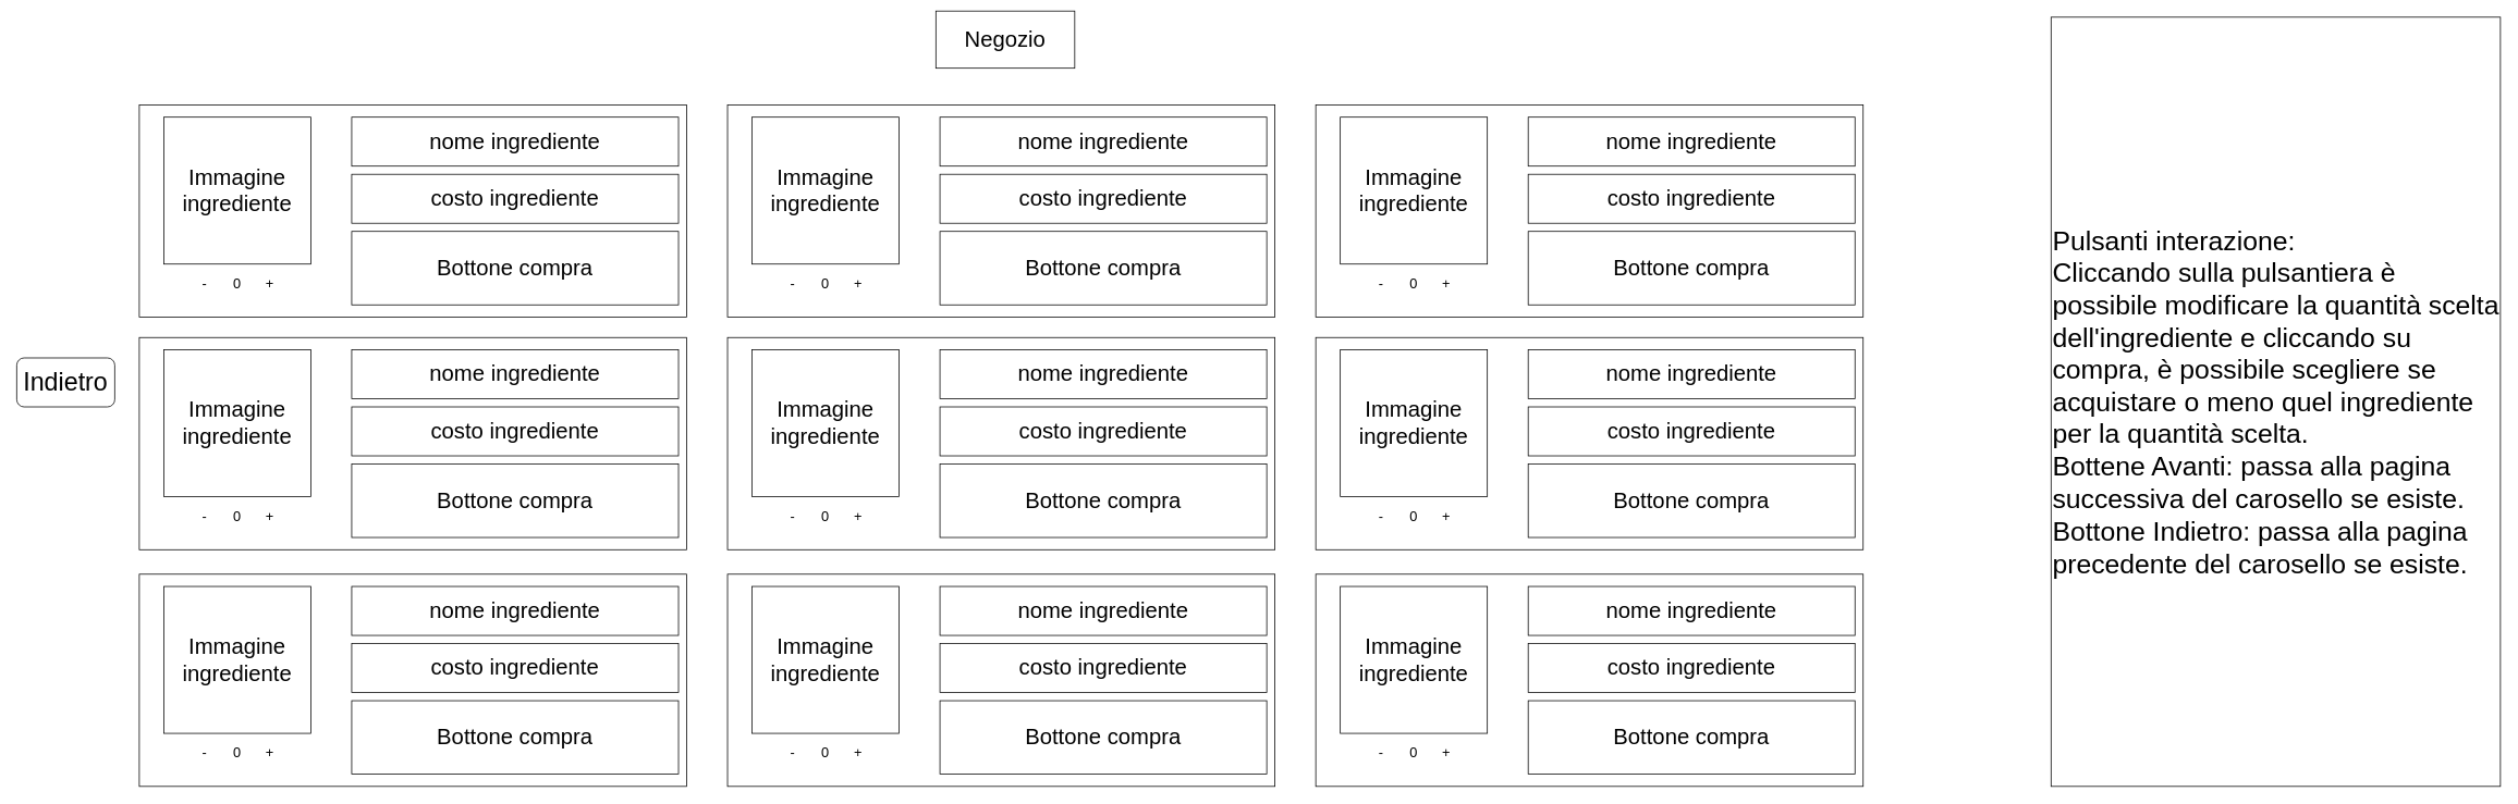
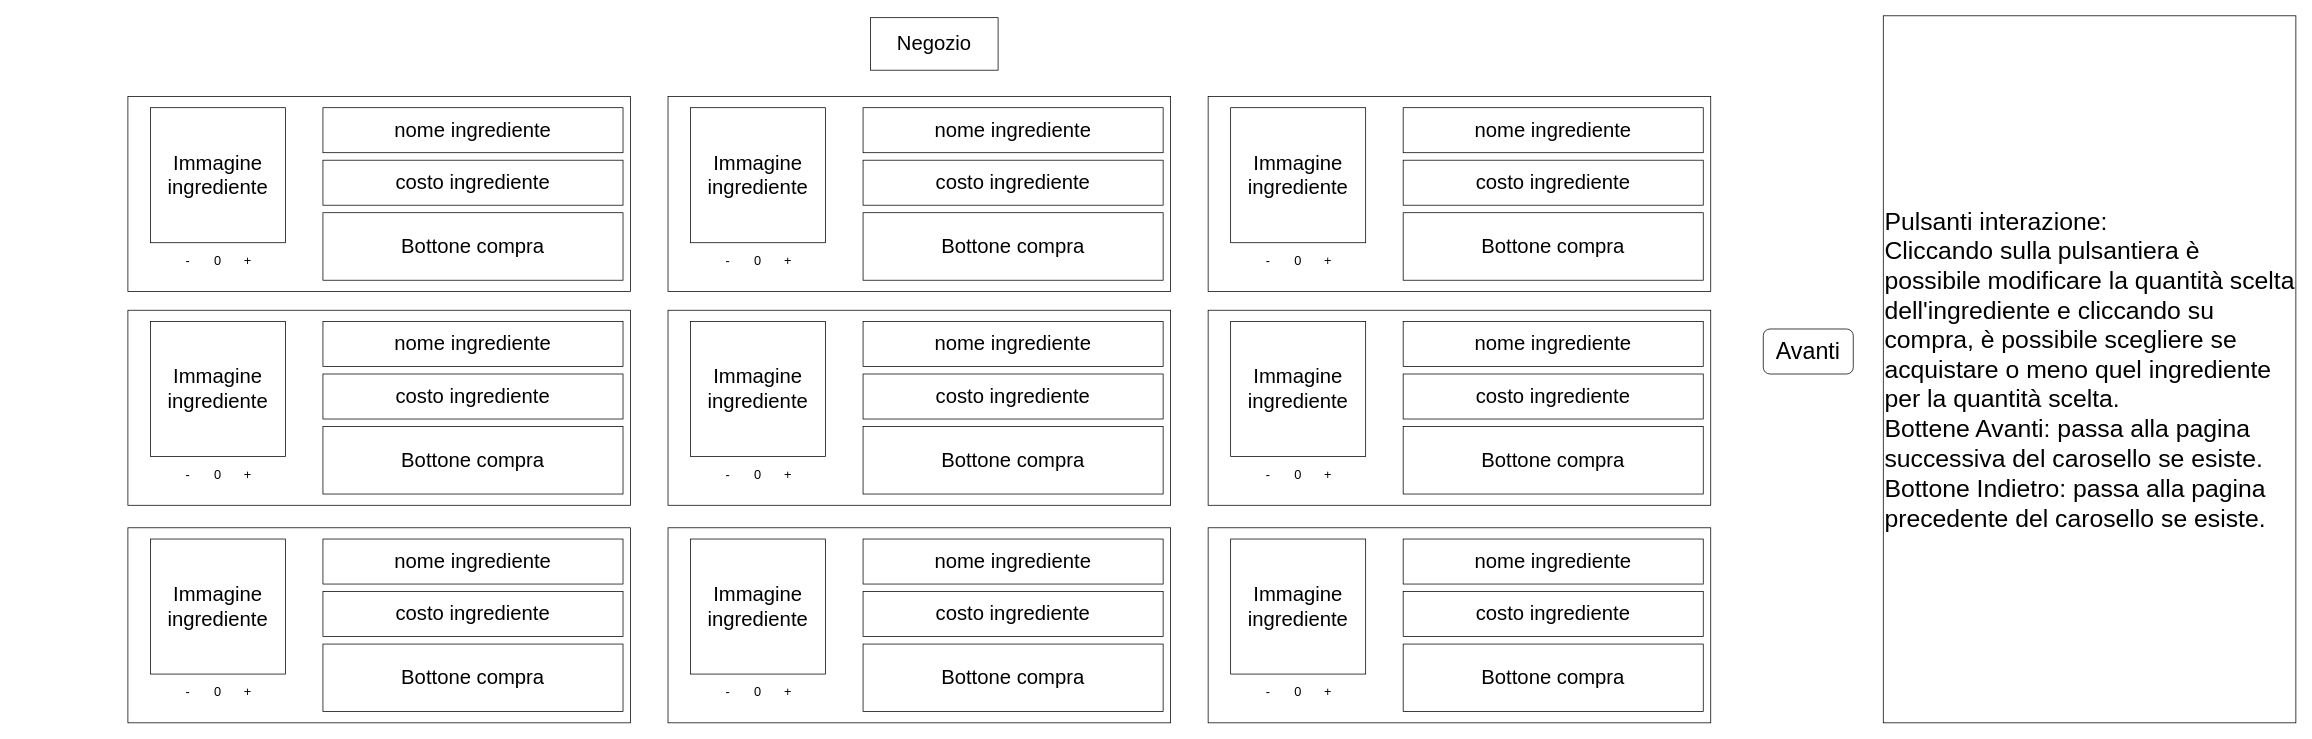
  <mxCell id="0" />
  <mxCell id="1" parent="0" />
- <mxCell id="2" value="Negozio" style="rounded=0;whiteSpace=wrap;html=1;fontSize=27;" parent="1" vertex="1"><mxGeometry x="1145" y="13" width="170" height="70" as="geometry" /></mxCell>
+ <mxCell id="2" value="Negozio" style="rounded=0;whiteSpace=wrap;html=1;fontSize=27;" parent="1" vertex="1"><mxGeometry x="1160" y="23" width="170" height="70" as="geometry" /></mxCell>
  <mxCell id="3" value="&lt;font style=&quot;font-size: 33px;&quot;&gt;Pulsanti interazione:&lt;br&gt;Cliccando sulla pulsantiera è possibile modificare la quantità scelta dell'ingrediente e cliccando su compra, è possibile scegliere se acquistare o meno quel ingrediente per la quantità scelta.&lt;br&gt;Bottene Avanti: passa alla pagina successiva del carosello se esiste.&lt;br&gt;Bottone Indietro: passa alla pagina precedente del carosello se esiste.&lt;br&gt;&lt;/font&gt;" style="rounded=0;whiteSpace=wrap;html=1;fontSize=27;align=left;" parent="1" vertex="1"><mxGeometry x="2510" y="20.5" width="550" height="942.5" as="geometry" /></mxCell>
  <mxCell id="4" value="" style="whiteSpace=wrap;html=1;" parent="1" vertex="1"><mxGeometry x="170" y="128" width="670" height="260" as="geometry" /></mxCell>
  <mxCell id="5" value="costo ingrediente" style="rounded=0;whiteSpace=wrap;html=1;fontSize=27;" parent="1" vertex="1"><mxGeometry x="430" y="213" width="400" height="60" as="geometry" /></mxCell>
  <mxCell id="6" value="Bottone compra" style="rounded=0;whiteSpace=wrap;html=1;fontSize=27;" parent="1" vertex="1"><mxGeometry x="430" y="283" width="400" height="90" as="geometry" /></mxCell>
  <mxCell id="7" value="Immagine ingrediente" style="rounded=0;whiteSpace=wrap;html=1;fontSize=27;" parent="1" vertex="1"><mxGeometry x="200" y="143" width="180" height="180" as="geometry" /></mxCell>
  <mxCell id="8" value="nome ingrediente" style="rounded=0;whiteSpace=wrap;html=1;fontSize=27;" parent="1" vertex="1"><mxGeometry x="430" y="143" width="400" height="60" as="geometry" /></mxCell>
  <mxCell id="9" value="&lt;font style=&quot;font-size: 17px;&quot;&gt;0&lt;/font&gt;" style="text;html=1;strokeColor=none;fillColor=none;align=center;verticalAlign=middle;whiteSpace=wrap;rounded=0;" parent="1" vertex="1"><mxGeometry x="260" y="333" width="60" height="30" as="geometry" /></mxCell>
  <mxCell id="10" value="&lt;font style=&quot;font-size: 17px;&quot;&gt;+&lt;/font&gt;" style="text;html=1;strokeColor=none;fillColor=none;align=center;verticalAlign=middle;whiteSpace=wrap;rounded=0;" parent="1" vertex="1"><mxGeometry x="300" y="333" width="60" height="30" as="geometry" /></mxCell>
  <mxCell id="11" value="&lt;font style=&quot;font-size: 17px;&quot;&gt;-&lt;/font&gt;" style="text;html=1;strokeColor=none;fillColor=none;align=center;verticalAlign=middle;whiteSpace=wrap;rounded=0;" parent="1" vertex="1"><mxGeometry x="220" y="333" width="60" height="30" as="geometry" /></mxCell>
  <mxCell id="12" value="" style="whiteSpace=wrap;html=1;" parent="1" vertex="1"><mxGeometry x="170" y="413" width="670" height="260" as="geometry" /></mxCell>
  <mxCell id="13" value="costo ingrediente" style="rounded=0;whiteSpace=wrap;html=1;fontSize=27;" parent="1" vertex="1"><mxGeometry x="430" y="498" width="400" height="60" as="geometry" /></mxCell>
  <mxCell id="14" value="Bottone compra" style="rounded=0;whiteSpace=wrap;html=1;fontSize=27;" parent="1" vertex="1"><mxGeometry x="430" y="568" width="400" height="90" as="geometry" /></mxCell>
  <mxCell id="15" value="Immagine ingrediente" style="rounded=0;whiteSpace=wrap;html=1;fontSize=27;" parent="1" vertex="1"><mxGeometry x="200" y="428" width="180" height="180" as="geometry" /></mxCell>
  <mxCell id="16" value="nome ingrediente" style="rounded=0;whiteSpace=wrap;html=1;fontSize=27;" parent="1" vertex="1"><mxGeometry x="430" y="428" width="400" height="60" as="geometry" /></mxCell>
  <mxCell id="17" value="&lt;font style=&quot;font-size: 17px;&quot;&gt;0&lt;/font&gt;" style="text;html=1;strokeColor=none;fillColor=none;align=center;verticalAlign=middle;whiteSpace=wrap;rounded=0;" parent="1" vertex="1"><mxGeometry x="260" y="618" width="60" height="30" as="geometry" /></mxCell>
  <mxCell id="18" value="&lt;font style=&quot;font-size: 17px;&quot;&gt;+&lt;/font&gt;" style="text;html=1;strokeColor=none;fillColor=none;align=center;verticalAlign=middle;whiteSpace=wrap;rounded=0;" parent="1" vertex="1"><mxGeometry x="300" y="618" width="60" height="30" as="geometry" /></mxCell>
  <mxCell id="19" value="&lt;font style=&quot;font-size: 17px;&quot;&gt;-&lt;/font&gt;" style="text;html=1;strokeColor=none;fillColor=none;align=center;verticalAlign=middle;whiteSpace=wrap;rounded=0;" parent="1" vertex="1"><mxGeometry x="220" y="618" width="60" height="30" as="geometry" /></mxCell>
  <mxCell id="20" value="" style="whiteSpace=wrap;html=1;" vertex="1" parent="1"><mxGeometry x="170" y="703" width="670" height="260" as="geometry" /></mxCell>
  <mxCell id="21" value="costo ingrediente" style="rounded=0;whiteSpace=wrap;html=1;fontSize=27;" vertex="1" parent="1"><mxGeometry x="430" y="788" width="400" height="60" as="geometry" /></mxCell>
  <mxCell id="22" value="Bottone compra" style="rounded=0;whiteSpace=wrap;html=1;fontSize=27;" vertex="1" parent="1"><mxGeometry x="430" y="858" width="400" height="90" as="geometry" /></mxCell>
  <mxCell id="23" value="Immagine ingrediente" style="rounded=0;whiteSpace=wrap;html=1;fontSize=27;" vertex="1" parent="1"><mxGeometry x="200" y="718" width="180" height="180" as="geometry" /></mxCell>
  <mxCell id="24" value="nome ingrediente" style="rounded=0;whiteSpace=wrap;html=1;fontSize=27;" vertex="1" parent="1"><mxGeometry x="430" y="718" width="400" height="60" as="geometry" /></mxCell>
  <mxCell id="25" value="&lt;font style=&quot;font-size: 17px;&quot;&gt;0&lt;/font&gt;" style="text;html=1;strokeColor=none;fillColor=none;align=center;verticalAlign=middle;whiteSpace=wrap;rounded=0;" vertex="1" parent="1"><mxGeometry x="260" y="908" width="60" height="30" as="geometry" /></mxCell>
  <mxCell id="26" value="&lt;font style=&quot;font-size: 17px;&quot;&gt;+&lt;/font&gt;" style="text;html=1;strokeColor=none;fillColor=none;align=center;verticalAlign=middle;whiteSpace=wrap;rounded=0;" vertex="1" parent="1"><mxGeometry x="300" y="908" width="60" height="30" as="geometry" /></mxCell>
  <mxCell id="27" value="&lt;font style=&quot;font-size: 17px;&quot;&gt;-&lt;/font&gt;" style="text;html=1;strokeColor=none;fillColor=none;align=center;verticalAlign=middle;whiteSpace=wrap;rounded=0;" vertex="1" parent="1"><mxGeometry x="220" y="908" width="60" height="30" as="geometry" /></mxCell>
  <mxCell id="28" value="" style="whiteSpace=wrap;html=1;" vertex="1" parent="1"><mxGeometry x="890" y="128" width="670" height="260" as="geometry" /></mxCell>
  <mxCell id="29" value="costo ingrediente" style="rounded=0;whiteSpace=wrap;html=1;fontSize=27;" vertex="1" parent="1"><mxGeometry x="1150" y="213" width="400" height="60" as="geometry" /></mxCell>
  <mxCell id="30" value="Bottone compra" style="rounded=0;whiteSpace=wrap;html=1;fontSize=27;" vertex="1" parent="1"><mxGeometry x="1150" y="283" width="400" height="90" as="geometry" /></mxCell>
  <mxCell id="31" value="Immagine ingrediente" style="rounded=0;whiteSpace=wrap;html=1;fontSize=27;" vertex="1" parent="1"><mxGeometry x="920" y="143" width="180" height="180" as="geometry" /></mxCell>
  <mxCell id="32" value="nome ingrediente" style="rounded=0;whiteSpace=wrap;html=1;fontSize=27;" vertex="1" parent="1"><mxGeometry x="1150" y="143" width="400" height="60" as="geometry" /></mxCell>
  <mxCell id="33" value="&lt;font style=&quot;font-size: 17px;&quot;&gt;0&lt;/font&gt;" style="text;html=1;strokeColor=none;fillColor=none;align=center;verticalAlign=middle;whiteSpace=wrap;rounded=0;" vertex="1" parent="1"><mxGeometry x="980" y="333" width="60" height="30" as="geometry" /></mxCell>
  <mxCell id="34" value="&lt;font style=&quot;font-size: 17px;&quot;&gt;+&lt;/font&gt;" style="text;html=1;strokeColor=none;fillColor=none;align=center;verticalAlign=middle;whiteSpace=wrap;rounded=0;" vertex="1" parent="1"><mxGeometry x="1020" y="333" width="60" height="30" as="geometry" /></mxCell>
  <mxCell id="35" value="&lt;font style=&quot;font-size: 17px;&quot;&gt;-&lt;/font&gt;" style="text;html=1;strokeColor=none;fillColor=none;align=center;verticalAlign=middle;whiteSpace=wrap;rounded=0;" vertex="1" parent="1"><mxGeometry x="940" y="333" width="60" height="30" as="geometry" /></mxCell>
  <mxCell id="36" value="" style="whiteSpace=wrap;html=1;" vertex="1" parent="1"><mxGeometry x="890" y="413" width="670" height="260" as="geometry" /></mxCell>
  <mxCell id="37" value="costo ingrediente" style="rounded=0;whiteSpace=wrap;html=1;fontSize=27;" vertex="1" parent="1"><mxGeometry x="1150" y="498" width="400" height="60" as="geometry" /></mxCell>
  <mxCell id="38" value="Bottone compra" style="rounded=0;whiteSpace=wrap;html=1;fontSize=27;" vertex="1" parent="1"><mxGeometry x="1150" y="568" width="400" height="90" as="geometry" /></mxCell>
  <mxCell id="39" value="Immagine ingrediente" style="rounded=0;whiteSpace=wrap;html=1;fontSize=27;" vertex="1" parent="1"><mxGeometry x="920" y="428" width="180" height="180" as="geometry" /></mxCell>
  <mxCell id="40" value="nome ingrediente" style="rounded=0;whiteSpace=wrap;html=1;fontSize=27;" vertex="1" parent="1"><mxGeometry x="1150" y="428" width="400" height="60" as="geometry" /></mxCell>
  <mxCell id="41" value="&lt;font style=&quot;font-size: 17px;&quot;&gt;0&lt;/font&gt;" style="text;html=1;strokeColor=none;fillColor=none;align=center;verticalAlign=middle;whiteSpace=wrap;rounded=0;" vertex="1" parent="1"><mxGeometry x="980" y="618" width="60" height="30" as="geometry" /></mxCell>
  <mxCell id="42" value="&lt;font style=&quot;font-size: 17px;&quot;&gt;+&lt;/font&gt;" style="text;html=1;strokeColor=none;fillColor=none;align=center;verticalAlign=middle;whiteSpace=wrap;rounded=0;" vertex="1" parent="1"><mxGeometry x="1020" y="618" width="60" height="30" as="geometry" /></mxCell>
  <mxCell id="43" value="&lt;font style=&quot;font-size: 17px;&quot;&gt;-&lt;/font&gt;" style="text;html=1;strokeColor=none;fillColor=none;align=center;verticalAlign=middle;whiteSpace=wrap;rounded=0;" vertex="1" parent="1"><mxGeometry x="940" y="618" width="60" height="30" as="geometry" /></mxCell>
  <mxCell id="44" value="" style="whiteSpace=wrap;html=1;" vertex="1" parent="1"><mxGeometry x="890" y="703" width="670" height="260" as="geometry" /></mxCell>
  <mxCell id="45" value="costo ingrediente" style="rounded=0;whiteSpace=wrap;html=1;fontSize=27;" vertex="1" parent="1"><mxGeometry x="1150" y="788" width="400" height="60" as="geometry" /></mxCell>
  <mxCell id="46" value="Bottone compra" style="rounded=0;whiteSpace=wrap;html=1;fontSize=27;" vertex="1" parent="1"><mxGeometry x="1150" y="858" width="400" height="90" as="geometry" /></mxCell>
  <mxCell id="47" value="Immagine ingrediente" style="rounded=0;whiteSpace=wrap;html=1;fontSize=27;" vertex="1" parent="1"><mxGeometry x="920" y="718" width="180" height="180" as="geometry" /></mxCell>
  <mxCell id="48" value="nome ingrediente" style="rounded=0;whiteSpace=wrap;html=1;fontSize=27;" vertex="1" parent="1"><mxGeometry x="1150" y="718" width="400" height="60" as="geometry" /></mxCell>
  <mxCell id="49" value="&lt;font style=&quot;font-size: 17px;&quot;&gt;0&lt;/font&gt;" style="text;html=1;strokeColor=none;fillColor=none;align=center;verticalAlign=middle;whiteSpace=wrap;rounded=0;" vertex="1" parent="1"><mxGeometry x="980" y="908" width="60" height="30" as="geometry" /></mxCell>
  <mxCell id="50" value="&lt;font style=&quot;font-size: 17px;&quot;&gt;+&lt;/font&gt;" style="text;html=1;strokeColor=none;fillColor=none;align=center;verticalAlign=middle;whiteSpace=wrap;rounded=0;" vertex="1" parent="1"><mxGeometry x="1020" y="908" width="60" height="30" as="geometry" /></mxCell>
  <mxCell id="51" value="&lt;font style=&quot;font-size: 17px;&quot;&gt;-&lt;/font&gt;" style="text;html=1;strokeColor=none;fillColor=none;align=center;verticalAlign=middle;whiteSpace=wrap;rounded=0;" vertex="1" parent="1"><mxGeometry x="940" y="908" width="60" height="30" as="geometry" /></mxCell>
  <mxCell id="52" value="" style="whiteSpace=wrap;html=1;" vertex="1" parent="1"><mxGeometry x="1610" y="128" width="670" height="260" as="geometry" /></mxCell>
  <mxCell id="53" value="costo ingrediente" style="rounded=0;whiteSpace=wrap;html=1;fontSize=27;" vertex="1" parent="1"><mxGeometry x="1870" y="213" width="400" height="60" as="geometry" /></mxCell>
  <mxCell id="54" value="Bottone compra" style="rounded=0;whiteSpace=wrap;html=1;fontSize=27;" vertex="1" parent="1"><mxGeometry x="1870" y="283" width="400" height="90" as="geometry" /></mxCell>
  <mxCell id="55" value="Immagine ingrediente" style="rounded=0;whiteSpace=wrap;html=1;fontSize=27;" vertex="1" parent="1"><mxGeometry x="1640" y="143" width="180" height="180" as="geometry" /></mxCell>
  <mxCell id="56" value="nome ingrediente" style="rounded=0;whiteSpace=wrap;html=1;fontSize=27;" vertex="1" parent="1"><mxGeometry x="1870" y="143" width="400" height="60" as="geometry" /></mxCell>
  <mxCell id="57" value="&lt;font style=&quot;font-size: 17px;&quot;&gt;0&lt;/font&gt;" style="text;html=1;strokeColor=none;fillColor=none;align=center;verticalAlign=middle;whiteSpace=wrap;rounded=0;" vertex="1" parent="1"><mxGeometry x="1700" y="333" width="60" height="30" as="geometry" /></mxCell>
  <mxCell id="58" value="&lt;font style=&quot;font-size: 17px;&quot;&gt;+&lt;/font&gt;" style="text;html=1;strokeColor=none;fillColor=none;align=center;verticalAlign=middle;whiteSpace=wrap;rounded=0;" vertex="1" parent="1"><mxGeometry x="1740" y="333" width="60" height="30" as="geometry" /></mxCell>
  <mxCell id="59" value="&lt;font style=&quot;font-size: 17px;&quot;&gt;-&lt;/font&gt;" style="text;html=1;strokeColor=none;fillColor=none;align=center;verticalAlign=middle;whiteSpace=wrap;rounded=0;" vertex="1" parent="1"><mxGeometry x="1660" y="333" width="60" height="30" as="geometry" /></mxCell>
  <mxCell id="60" value="" style="whiteSpace=wrap;html=1;" vertex="1" parent="1"><mxGeometry x="1610" y="413" width="670" height="260" as="geometry" /></mxCell>
  <mxCell id="61" value="costo ingrediente" style="rounded=0;whiteSpace=wrap;html=1;fontSize=27;" vertex="1" parent="1"><mxGeometry x="1870" y="498" width="400" height="60" as="geometry" /></mxCell>
  <mxCell id="62" value="Bottone compra" style="rounded=0;whiteSpace=wrap;html=1;fontSize=27;" vertex="1" parent="1"><mxGeometry x="1870" y="568" width="400" height="90" as="geometry" /></mxCell>
  <mxCell id="63" value="Immagine ingrediente" style="rounded=0;whiteSpace=wrap;html=1;fontSize=27;" vertex="1" parent="1"><mxGeometry x="1640" y="428" width="180" height="180" as="geometry" /></mxCell>
  <mxCell id="64" value="nome ingrediente" style="rounded=0;whiteSpace=wrap;html=1;fontSize=27;" vertex="1" parent="1"><mxGeometry x="1870" y="428" width="400" height="60" as="geometry" /></mxCell>
  <mxCell id="65" value="&lt;font style=&quot;font-size: 17px;&quot;&gt;0&lt;/font&gt;" style="text;html=1;strokeColor=none;fillColor=none;align=center;verticalAlign=middle;whiteSpace=wrap;rounded=0;" vertex="1" parent="1"><mxGeometry x="1700" y="618" width="60" height="30" as="geometry" /></mxCell>
  <mxCell id="66" value="&lt;font style=&quot;font-size: 17px;&quot;&gt;+&lt;/font&gt;" style="text;html=1;strokeColor=none;fillColor=none;align=center;verticalAlign=middle;whiteSpace=wrap;rounded=0;" vertex="1" parent="1"><mxGeometry x="1740" y="618" width="60" height="30" as="geometry" /></mxCell>
  <mxCell id="67" value="&lt;font style=&quot;font-size: 17px;&quot;&gt;-&lt;/font&gt;" style="text;html=1;strokeColor=none;fillColor=none;align=center;verticalAlign=middle;whiteSpace=wrap;rounded=0;" vertex="1" parent="1"><mxGeometry x="1660" y="618" width="60" height="30" as="geometry" /></mxCell>
  <mxCell id="68" value="" style="whiteSpace=wrap;html=1;" vertex="1" parent="1"><mxGeometry x="1610" y="703" width="670" height="260" as="geometry" /></mxCell>
  <mxCell id="69" value="costo ingrediente" style="rounded=0;whiteSpace=wrap;html=1;fontSize=27;" vertex="1" parent="1"><mxGeometry x="1870" y="788" width="400" height="60" as="geometry" /></mxCell>
  <mxCell id="70" value="Bottone compra" style="rounded=0;whiteSpace=wrap;html=1;fontSize=27;" vertex="1" parent="1"><mxGeometry x="1870" y="858" width="400" height="90" as="geometry" /></mxCell>
  <mxCell id="71" value="Immagine ingrediente" style="rounded=0;whiteSpace=wrap;html=1;fontSize=27;" vertex="1" parent="1"><mxGeometry x="1640" y="718" width="180" height="180" as="geometry" /></mxCell>
  <mxCell id="72" value="nome ingrediente" style="rounded=0;whiteSpace=wrap;html=1;fontSize=27;" vertex="1" parent="1"><mxGeometry x="1870" y="718" width="400" height="60" as="geometry" /></mxCell>
  <mxCell id="73" value="&lt;font style=&quot;font-size: 17px;&quot;&gt;0&lt;/font&gt;" style="text;html=1;strokeColor=none;fillColor=none;align=center;verticalAlign=middle;whiteSpace=wrap;rounded=0;" vertex="1" parent="1"><mxGeometry x="1700" y="908" width="60" height="30" as="geometry" /></mxCell>
  <mxCell id="74" value="&lt;font style=&quot;font-size: 17px;&quot;&gt;+&lt;/font&gt;" style="text;html=1;strokeColor=none;fillColor=none;align=center;verticalAlign=middle;whiteSpace=wrap;rounded=0;" vertex="1" parent="1"><mxGeometry x="1740" y="908" width="60" height="30" as="geometry" /></mxCell>
  <mxCell id="75" value="&lt;font style=&quot;font-size: 17px;&quot;&gt;-&lt;/font&gt;" style="text;html=1;strokeColor=none;fillColor=none;align=center;verticalAlign=middle;whiteSpace=wrap;rounded=0;" vertex="1" parent="1"><mxGeometry x="1660" y="908" width="60" height="30" as="geometry" /></mxCell>
- <mxCell id="77" value="&lt;font style=&quot;font-size: 31px;&quot;&gt;Indietro&lt;/font&gt;" style="rounded=1;whiteSpace=wrap;html=1;" vertex="1" parent="1"><mxGeometry x="20" y="438" width="120" height="60" as="geometry" /></mxCell>
+ <mxCell id="76" value="&lt;font style=&quot;font-size: 31px;&quot;&gt;Avanti&lt;/font&gt;" style="rounded=1;whiteSpace=wrap;html=1;" vertex="1" parent="1"><mxGeometry x="2350" y="438" width="120" height="60" as="geometry" /></mxCell>
